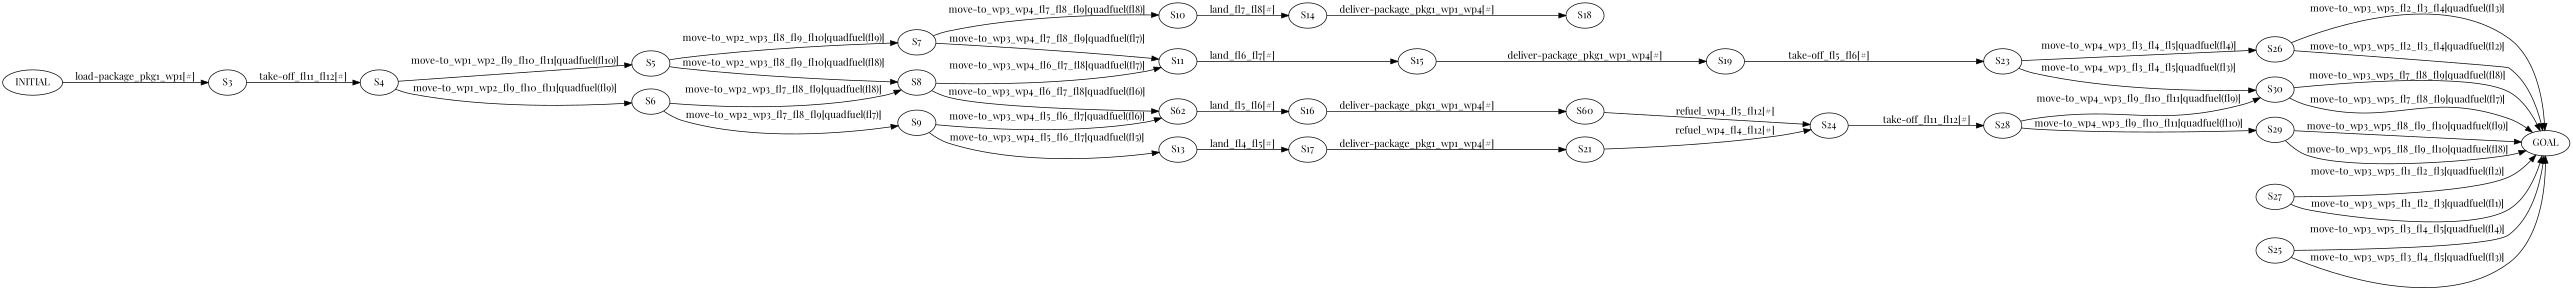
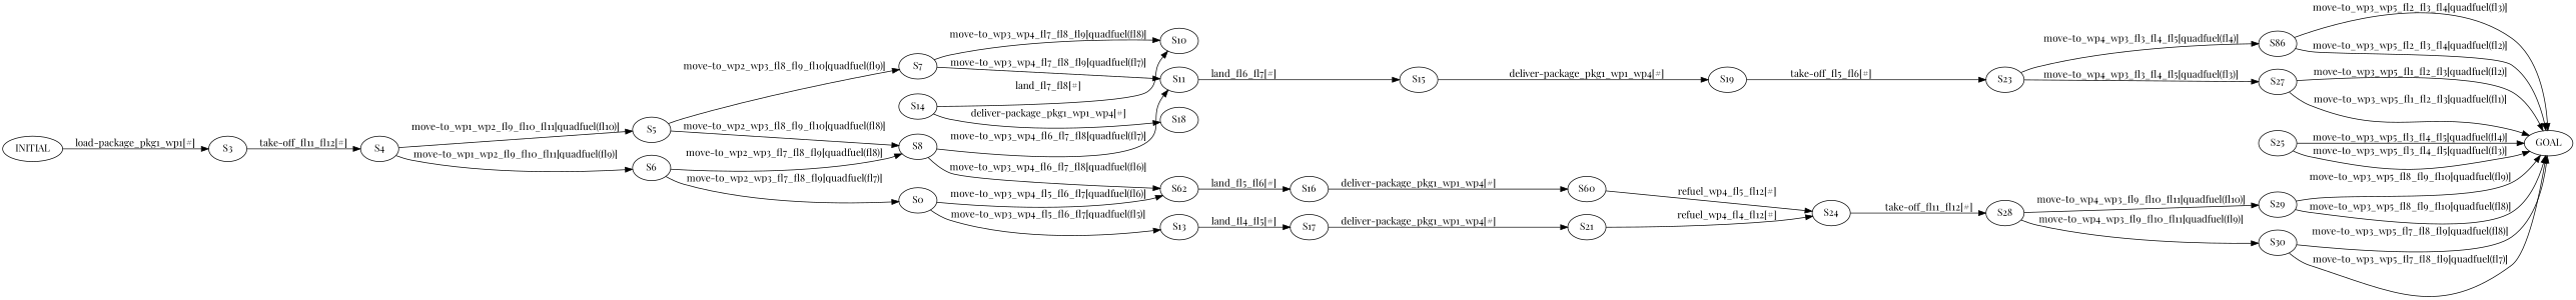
  digraph {
    fontname="Playfair Display"
    rankdir=LR
    node [fontname="Playfair Display"]
    edge [fontname="Playfair Display"]
    n1 [label=INITIAL]
    n2 [label=S3]
    n3 [label=S4]
    n4 [label=S5]
    n5 [label=S6]
    n6 [label=GOAL]
    n7 [label=S7]
    n8 [label=S8]
-   n9 [label=S9]
+   n9 [label=S0]
    n10 [label=S10]
    n11 [label=S11]
    n12 [label=S62]
    n13 [label=S13]
    n14 [label=S14]
    n15 [label=S15]
    n16 [label=S16]
    n17 [label=S17]
    n18 [label=S18]
    n19 [label=S19]
    n20 [label=S60]
    n21 [label=S21]
    n22 [label=S23]
    n23 [label=S24]
-   n24 [label=S26]
+   n24 [label=S86]
    n25 [label=S27]
    n26 [label=S28]
    n27 [label=S25]
    n28 [label=S29]
    n29 [label=S30]
    n1 -> n2 [label="load-package_pkg1_wp1[#]"]
    n2 -> n3 [label="take-off_fl11_fl12[#]"]
    n3 -> n4 [label="move-to_wp1_wp2_fl9_fl10_fl11[quadfuel(fl10)]"]
    n3 -> n5 [label="move-to_wp1_wp2_fl9_fl10_fl11[quadfuel(fl9)]"]
    n4 -> n7 [label="move-to_wp2_wp3_fl8_fl9_fl10[quadfuel(fl9)]"]
    n4 -> n8 [label="move-to_wp2_wp3_fl8_fl9_fl10[quadfuel(fl8)]"]
    n5 -> n8 [label="move-to_wp2_wp3_fl7_fl8_fl9[quadfuel(fl8)]"]
    n5 -> n9 [label="move-to_wp2_wp3_fl7_fl8_fl9[quadfuel(fl7)]"]
    n7 -> n10 [label="move-to_wp3_wp4_fl7_fl8_fl9[quadfuel(fl8)]"]
    n7 -> n11 [label="move-to_wp3_wp4_fl7_fl8_fl9[quadfuel(fl7)]"]
    n8 -> n11 [label="move-to_wp3_wp4_fl6_fl7_fl8[quadfuel(fl7)]"]
    n8 -> n12 [label="move-to_wp3_wp4_fl6_fl7_fl8[quadfuel(fl6)]"]
    n9 -> n12 [label="move-to_wp3_wp4_fl5_fl6_fl7[quadfuel(fl6)]"]
    n9 -> n13 [label="move-to_wp3_wp4_fl5_fl6_fl7[quadfuel(fl5)]"]
-   n10 -> n14 [label="land_fl7_fl8[#]"]
+   n14 -> n10 [label="land_fl7_fl8[#]"]
    n11 -> n15 [label="land_fl6_fl7[#]"]
    n12 -> n16 [label="land_fl5_fl6[#]"]
    n13 -> n17 [label="land_fl4_fl5[#]"]
    n14 -> n18 [label="deliver-package_pkg1_wp1_wp4[#]"]
    n15 -> n19 [label="deliver-package_pkg1_wp1_wp4[#]"]
    n16 -> n20 [label="deliver-package_pkg1_wp1_wp4[#]"]
    n17 -> n21 [label="deliver-package_pkg1_wp1_wp4[#]"]
    n19 -> n22 [label="take-off_fl5_fl6[#]"]
    n20 -> n23 [label="refuel_wp4_fl5_fl12[#]"]
    n21 -> n23 [label="refuel_wp4_fl4_fl12[#]"]
    n22 -> n24 [label="move-to_wp4_wp3_fl3_fl4_fl5[quadfuel(fl4)]"]
-   n22 -> n29 [label="move-to_wp4_wp3_fl3_fl4_fl5[quadfuel(fl3)]"]
+   n22 -> n25 [label="move-to_wp4_wp3_fl3_fl4_fl5[quadfuel(fl3)]"]
    n23 -> n26 [label="take-off_fl11_fl12[#]"]
    n24 -> n6 [label="move-to_wp3_wp5_fl2_fl3_fl4[quadfuel(fl3)]"]
    n24 -> n6 [label="move-to_wp3_wp5_fl2_fl3_fl4[quadfuel(fl2)]"]
    n25 -> n6 [label="move-to_wp3_wp5_fl1_fl2_fl3[quadfuel(fl2)]"]
    n25 -> n6 [label="move-to_wp3_wp5_fl1_fl2_fl3[quadfuel(fl1)]"]
    n26 -> n28 [label="move-to_wp4_wp3_fl9_fl10_fl11[quadfuel(fl10)]"]
    n26 -> n29 [label="move-to_wp4_wp3_fl9_fl10_fl11[quadfuel(fl9)]"]
    n27 -> n6 [label="move-to_wp3_wp5_fl3_fl4_fl5[quadfuel(fl4)]"]
    n27 -> n6 [label="move-to_wp3_wp5_fl3_fl4_fl5[quadfuel(fl3)]"]
    n28 -> n6 [label="move-to_wp3_wp5_fl8_fl9_fl10[quadfuel(fl9)]"]
    n28 -> n6 [label="move-to_wp3_wp5_fl8_fl9_fl10[quadfuel(fl8)]"]
    n29 -> n6 [label="move-to_wp3_wp5_fl7_fl8_fl9[quadfuel(fl8)]"]
    n29 -> n6 [label="move-to_wp3_wp5_fl7_fl8_fl9[quadfuel(fl7)]"]
  }
